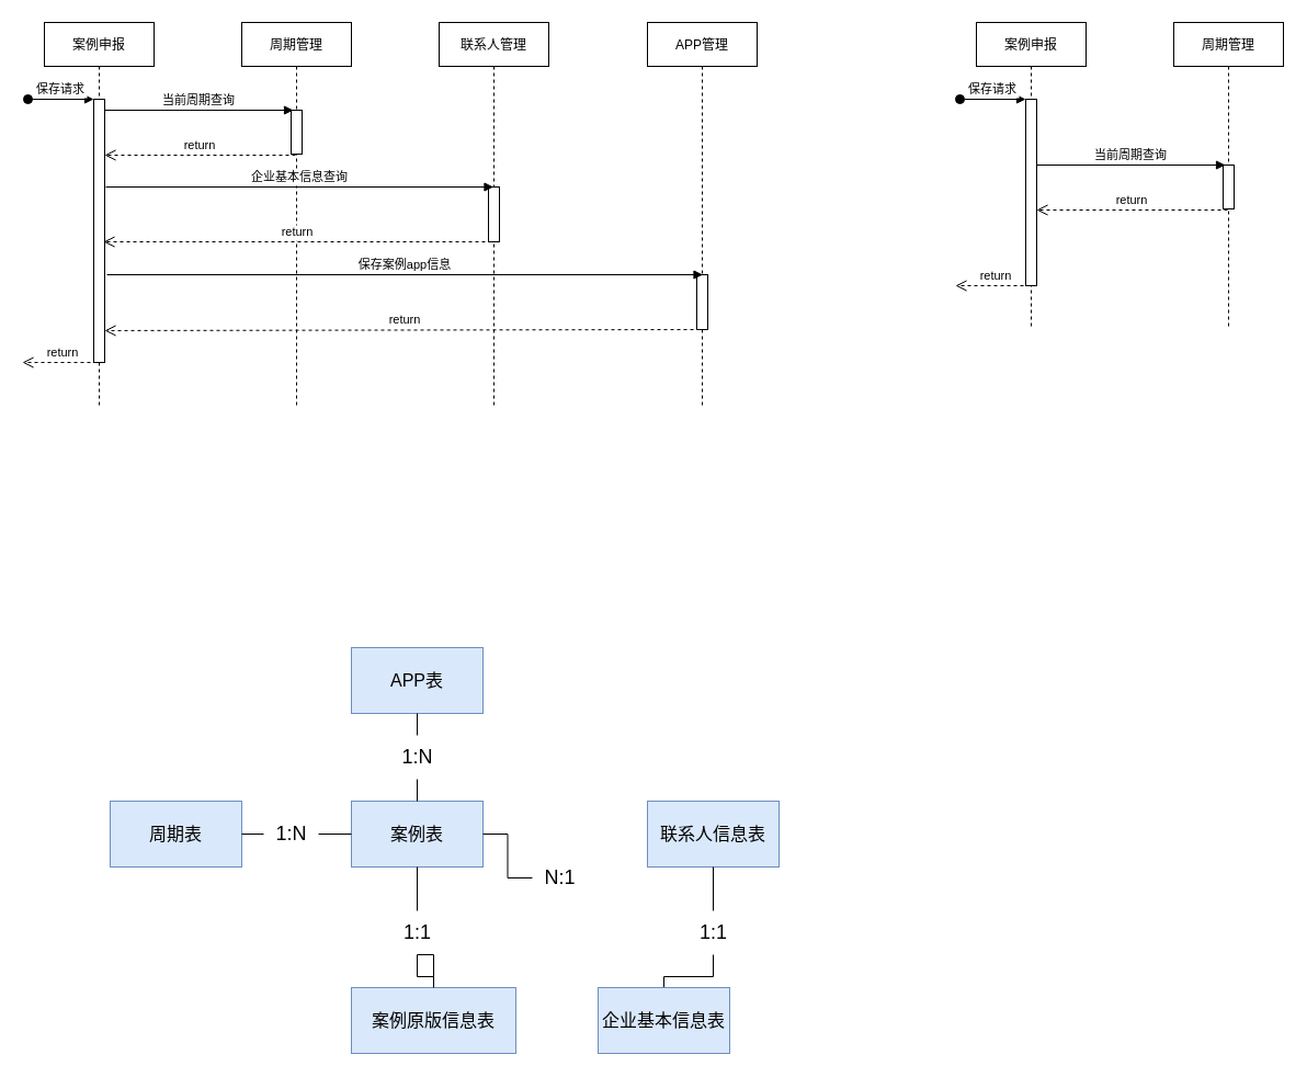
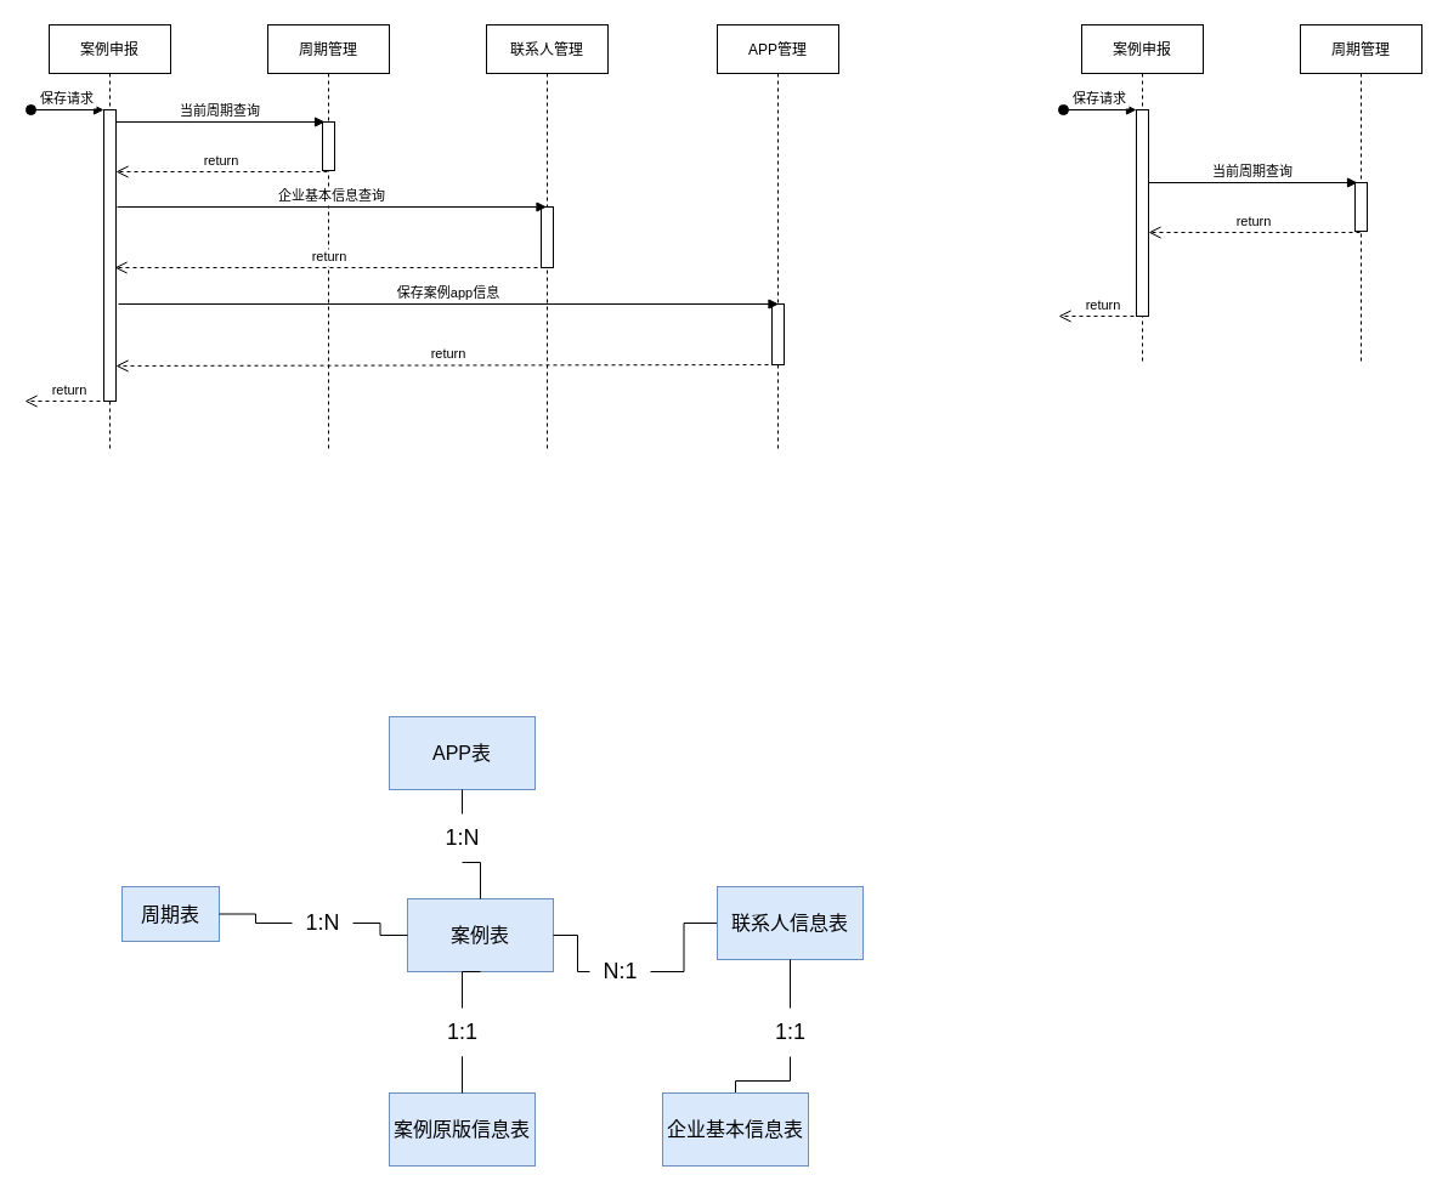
  <mxCell id="0" />
  <mxCell id="1" parent="0" />
  <mxCell id="2" value="案例申报" style="shape=umlLifeline;perimeter=lifelinePerimeter;container=1;collapsible=0;recursiveResize=0;rounded=0;shadow=0;strokeWidth=1;" parent="1" vertex="1"><mxGeometry x="40" y="20" width="100" height="350" as="geometry" /></mxCell>
  <mxCell id="3" value="" style="points=[];perimeter=orthogonalPerimeter;rounded=0;shadow=0;strokeWidth=1;" parent="2" vertex="1"><mxGeometry x="45" y="70" width="10" height="240" as="geometry" /></mxCell>
  <mxCell id="4" value="保存请求" style="verticalAlign=bottom;startArrow=oval;endArrow=block;startSize=8;shadow=0;strokeWidth=1;" parent="2" target="3" edge="1"><mxGeometry relative="1" as="geometry"><mxPoint x="-15" y="70" as="sourcePoint" /></mxGeometry></mxCell>
  <mxCell id="5" value="联系人管理" style="shape=umlLifeline;perimeter=lifelinePerimeter;container=1;collapsible=0;recursiveResize=0;rounded=0;shadow=0;strokeWidth=1;" parent="1" vertex="1"><mxGeometry x="400" y="20" width="100" height="350" as="geometry" /></mxCell>
  <mxCell id="6" value="" style="points=[];perimeter=orthogonalPerimeter;rounded=0;shadow=0;strokeWidth=1;" parent="5" vertex="1"><mxGeometry x="45" y="150" width="10" height="50" as="geometry" /></mxCell>
  <mxCell id="7" value="return" style="verticalAlign=bottom;endArrow=open;dashed=1;endSize=8;exitX=0.4;exitY=1.025;shadow=0;strokeWidth=1;exitDx=0;exitDy=0;exitPerimeter=0;" parent="1" source="10" target="3" edge="1"><mxGeometry relative="1" as="geometry"><mxPoint x="195" y="176" as="targetPoint" /></mxGeometry></mxCell>
  <mxCell id="8" value="当前周期查询" style="verticalAlign=bottom;endArrow=block;entryX=0.2;entryY=0;shadow=0;strokeWidth=1;entryDx=0;entryDy=0;entryPerimeter=0;" parent="1" source="3" target="10" edge="1"><mxGeometry relative="1" as="geometry"><mxPoint x="195" y="100" as="sourcePoint" /></mxGeometry></mxCell>
  <mxCell id="9" value="周期管理" style="shape=umlLifeline;perimeter=lifelinePerimeter;container=1;collapsible=0;recursiveResize=0;rounded=0;shadow=0;strokeWidth=1;" vertex="1" parent="1"><mxGeometry x="220" y="20" width="100" height="350" as="geometry" /></mxCell>
  <mxCell id="10" value="" style="points=[];perimeter=orthogonalPerimeter;rounded=0;shadow=0;strokeWidth=1;" vertex="1" parent="9"><mxGeometry x="45" y="80" width="10" height="40" as="geometry" /></mxCell>
  <mxCell id="11" value="企业基本信息查询" style="verticalAlign=bottom;endArrow=block;shadow=0;strokeWidth=1;" edge="1" parent="1"><mxGeometry relative="1" as="geometry"><mxPoint x="96" y="170" as="sourcePoint" /><mxPoint x="449.5" y="170" as="targetPoint" /></mxGeometry></mxCell>
  <mxCell id="12" value="return" style="verticalAlign=bottom;endArrow=open;dashed=1;endSize=8;exitX=0.4;exitY=1.025;shadow=0;strokeWidth=1;exitDx=0;exitDy=0;exitPerimeter=0;" edge="1" parent="1"><mxGeometry relative="1" as="geometry"><mxPoint x="94" y="220" as="targetPoint" /><mxPoint x="448" y="220" as="sourcePoint" /></mxGeometry></mxCell>
  <mxCell id="13" value="APP管理" style="shape=umlLifeline;perimeter=lifelinePerimeter;container=1;collapsible=0;recursiveResize=0;rounded=0;shadow=0;strokeWidth=1;" vertex="1" parent="1"><mxGeometry x="590" y="20" width="100" height="350" as="geometry" /></mxCell>
  <mxCell id="14" value="" style="points=[];perimeter=orthogonalPerimeter;rounded=0;shadow=0;strokeWidth=1;" vertex="1" parent="13"><mxGeometry x="45" y="230" width="10" height="50" as="geometry" /></mxCell>
+ <mxCell id="15" style="edgeStyle=orthogonalEdgeStyle;rounded=0;orthogonalLoop=1;jettySize=auto;html=1;exitX=1;exitY=0.5;exitDx=0;exitDy=0;entryX=0;entryY=0.5;entryDx=0;entryDy=0;fontSize=18;endArrow=none;endFill=0;startArrow=none;" edge="1" parent="1" source="33" target="21"><mxGeometry relative="1" as="geometry" /></mxCell>
  <mxCell id="16" style="edgeStyle=orthogonalEdgeStyle;rounded=0;orthogonalLoop=1;jettySize=auto;html=1;exitX=0.5;exitY=1;exitDx=0;exitDy=0;entryX=0.5;entryY=0;entryDx=0;entryDy=0;fontSize=18;endArrow=none;endFill=0;startArrow=none;" edge="1" parent="1" source="31" target="22"><mxGeometry relative="1" as="geometry" /></mxCell>
- <mxCell id="17" value="&lt;font size=&quot;3&quot;&gt;案例表&lt;/font&gt;" style="rounded=0;whiteSpace=wrap;html=1;fillColor=#dae8fc;strokeColor=#6c8ebf;" vertex="1" parent="1"><mxGeometry x="320" y="730" width="120" height="60" as="geometry" /></mxCell>
+ <mxCell id="17" value="&lt;font size=&quot;3&quot;&gt;案例表&lt;/font&gt;" style="rounded=0;whiteSpace=wrap;html=1;fillColor=#dae8fc;strokeColor=#6c8ebf;" vertex="1" parent="1"><mxGeometry x="335" y="740" width="120" height="60" as="geometry" /></mxCell>
  <mxCell id="18" style="edgeStyle=orthogonalEdgeStyle;rounded=0;orthogonalLoop=1;jettySize=auto;html=1;exitX=1;exitY=0.5;exitDx=0;exitDy=0;entryX=0;entryY=0.5;entryDx=0;entryDy=0;fontSize=18;endArrow=none;endFill=0;startArrow=none;" edge="1" parent="1" source="28" target="17"><mxGeometry relative="1" as="geometry" /></mxCell>
- <mxCell id="19" value="&lt;font size=&quot;3&quot;&gt;周期表&lt;/font&gt;" style="rounded=0;whiteSpace=wrap;html=1;fillColor=#dae8fc;strokeColor=#6c8ebf;" vertex="1" parent="1"><mxGeometry x="100" y="730" width="120" height="60" as="geometry" /></mxCell>
+ <mxCell id="19" value="&lt;font size=&quot;3&quot;&gt;周期表&lt;/font&gt;" style="rounded=0;whiteSpace=wrap;html=1;fillColor=#dae8fc;strokeColor=#6c8ebf;" vertex="1" parent="1"><mxGeometry x="100" y="730" width="80" height="45" as="geometry" /></mxCell>
  <mxCell id="20" style="edgeStyle=orthogonalEdgeStyle;rounded=0;orthogonalLoop=1;jettySize=auto;html=1;exitX=0.5;exitY=1;exitDx=0;exitDy=0;fontSize=18;endArrow=none;endFill=0;startArrow=none;" edge="1" parent="1" source="35" target="23"><mxGeometry relative="1" as="geometry" /></mxCell>
  <mxCell id="21" value="&lt;font size=&quot;3&quot;&gt;联系人信息表&lt;/font&gt;" style="rounded=0;whiteSpace=wrap;html=1;fillColor=#dae8fc;strokeColor=#6c8ebf;" vertex="1" parent="1"><mxGeometry x="590" y="730" width="120" height="60" as="geometry" /></mxCell>
- <mxCell id="22" value="&lt;font size=&quot;3&quot;&gt;案例原版信息表&lt;/font&gt;" style="rounded=0;whiteSpace=wrap;html=1;fillColor=#dae8fc;strokeColor=#6c8ebf;" vertex="1" parent="1"><mxGeometry x="320" y="900" width="150" height="60" as="geometry" /></mxCell>
+ <mxCell id="22" value="&lt;font size=&quot;3&quot;&gt;案例原版信息表&lt;/font&gt;" style="rounded=0;whiteSpace=wrap;html=1;fillColor=#dae8fc;strokeColor=#6c8ebf;" vertex="1" parent="1"><mxGeometry x="320" y="900" width="120" height="60" as="geometry" /></mxCell>
  <mxCell id="23" value="&lt;font size=&quot;3&quot;&gt;企业基本信息表&lt;/font&gt;" style="rounded=0;whiteSpace=wrap;html=1;fillColor=#dae8fc;strokeColor=#6c8ebf;" vertex="1" parent="1"><mxGeometry x="545" y="900" width="120" height="60" as="geometry" /></mxCell>
  <mxCell id="24" style="edgeStyle=orthogonalEdgeStyle;rounded=0;orthogonalLoop=1;jettySize=auto;html=1;exitX=0.5;exitY=1;exitDx=0;exitDy=0;entryX=0.5;entryY=0;entryDx=0;entryDy=0;fontSize=18;endArrow=none;endFill=0;startArrow=none;" edge="1" parent="1" source="26" target="17"><mxGeometry relative="1" as="geometry" /></mxCell>
  <mxCell id="25" value="&lt;font size=&quot;3&quot;&gt;APP表&lt;/font&gt;" style="rounded=0;whiteSpace=wrap;html=1;fillColor=#dae8fc;strokeColor=#6c8ebf;" vertex="1" parent="1"><mxGeometry x="320" y="590" width="120" height="60" as="geometry" /></mxCell>
  <mxCell id="26" value="1:N" style="text;html=1;resizable=0;autosize=1;align=center;verticalAlign=middle;points=[];fillColor=none;strokeColor=none;rounded=0;fontSize=18;" vertex="1" parent="1"><mxGeometry x="355" y="670" width="50" height="40" as="geometry" /></mxCell>
  <mxCell id="27" value="" style="edgeStyle=orthogonalEdgeStyle;rounded=0;orthogonalLoop=1;jettySize=auto;html=1;exitX=0.5;exitY=1;exitDx=0;exitDy=0;entryX=0.5;entryY=0;entryDx=0;entryDy=0;fontSize=18;endArrow=none;endFill=0;" edge="1" parent="1" source="25" target="26"><mxGeometry relative="1" as="geometry"><mxPoint x="380" y="650" as="sourcePoint" /><mxPoint x="380" y="730" as="targetPoint" /></mxGeometry></mxCell>
  <mxCell id="28" value="1:N" style="text;html=1;resizable=0;autosize=1;align=center;verticalAlign=middle;points=[];fillColor=none;strokeColor=none;rounded=0;fontSize=18;" vertex="1" parent="1"><mxGeometry x="240" y="740" width="50" height="40" as="geometry" /></mxCell>
  <mxCell id="29" value="" style="edgeStyle=orthogonalEdgeStyle;rounded=0;orthogonalLoop=1;jettySize=auto;html=1;exitX=1;exitY=0.5;exitDx=0;exitDy=0;entryX=0;entryY=0.5;entryDx=0;entryDy=0;fontSize=18;endArrow=none;endFill=0;" edge="1" parent="1" source="19" target="28"><mxGeometry relative="1" as="geometry"><mxPoint x="220" y="760" as="sourcePoint" /><mxPoint x="320" y="760" as="targetPoint" /></mxGeometry></mxCell>
  <mxCell id="30" value="" style="edgeStyle=orthogonalEdgeStyle;rounded=0;orthogonalLoop=1;jettySize=auto;html=1;fontSize=18;endArrow=none;endFill=0;" edge="1" parent="1" source="31" target="22"><mxGeometry relative="1" as="geometry" /></mxCell>
  <mxCell id="31" value="1:1" style="text;html=1;resizable=0;autosize=1;align=center;verticalAlign=middle;points=[];fillColor=none;strokeColor=none;rounded=0;fontSize=18;" vertex="1" parent="1"><mxGeometry x="355" y="830" width="50" height="40" as="geometry" /></mxCell>
  <mxCell id="32" value="" style="edgeStyle=orthogonalEdgeStyle;rounded=0;orthogonalLoop=1;jettySize=auto;html=1;exitX=0.5;exitY=1;exitDx=0;exitDy=0;entryX=0.5;entryY=0;entryDx=0;entryDy=0;fontSize=18;endArrow=none;endFill=0;" edge="1" parent="1" source="17" target="31"><mxGeometry relative="1" as="geometry"><mxPoint x="380" y="790" as="sourcePoint" /><mxPoint x="380" y="900" as="targetPoint" /></mxGeometry></mxCell>
  <mxCell id="33" value="N:1" style="text;html=1;resizable=0;autosize=1;align=center;verticalAlign=middle;points=[];fillColor=none;strokeColor=none;rounded=0;fontSize=18;" vertex="1" parent="1"><mxGeometry x="485" y="780" width="50" height="40" as="geometry" /></mxCell>
  <mxCell id="34" value="" style="edgeStyle=orthogonalEdgeStyle;rounded=0;orthogonalLoop=1;jettySize=auto;html=1;exitX=1;exitY=0.5;exitDx=0;exitDy=0;entryX=0;entryY=0.5;entryDx=0;entryDy=0;fontSize=18;endArrow=none;endFill=0;" edge="1" parent="1" source="17" target="33"><mxGeometry relative="1" as="geometry"><mxPoint x="440" y="760" as="sourcePoint" /><mxPoint x="590" y="760" as="targetPoint" /></mxGeometry></mxCell>
  <mxCell id="35" value="1:1" style="text;html=1;resizable=0;autosize=1;align=center;verticalAlign=middle;points=[];fillColor=none;strokeColor=none;rounded=0;fontSize=18;" vertex="1" parent="1"><mxGeometry x="625" y="830" width="50" height="40" as="geometry" /></mxCell>
  <mxCell id="36" value="" style="edgeStyle=orthogonalEdgeStyle;rounded=0;orthogonalLoop=1;jettySize=auto;html=1;exitX=0.5;exitY=1;exitDx=0;exitDy=0;fontSize=18;endArrow=none;endFill=0;" edge="1" parent="1" source="21" target="35"><mxGeometry relative="1" as="geometry"><mxPoint x="650" y="790" as="sourcePoint" /><mxPoint x="650" y="900" as="targetPoint" /></mxGeometry></mxCell>
  <mxCell id="37" value="保存案例app信息" style="verticalAlign=bottom;endArrow=block;shadow=0;strokeWidth=1;" edge="1" parent="1"><mxGeometry relative="1" as="geometry"><mxPoint x="97" y="250" as="sourcePoint" /><mxPoint x="640.5" y="250" as="targetPoint" /></mxGeometry></mxCell>
  <mxCell id="38" value="return" style="verticalAlign=bottom;endArrow=open;dashed=1;endSize=8;exitX=0.4;exitY=1.025;shadow=0;strokeWidth=1;exitDx=0;exitDy=0;exitPerimeter=0;entryX=1;entryY=0.879;entryDx=0;entryDy=0;entryPerimeter=0;" edge="1" parent="1" target="3"><mxGeometry relative="1" as="geometry"><mxPoint x="290" y="300" as="targetPoint" /><mxPoint x="644" y="300" as="sourcePoint" /></mxGeometry></mxCell>
  <mxCell id="39" value="return" style="verticalAlign=bottom;endArrow=open;dashed=1;endSize=8;exitX=0.4;exitY=1.025;shadow=0;strokeWidth=1;exitDx=0;exitDy=0;exitPerimeter=0;" edge="1" parent="1"><mxGeometry relative="1" as="geometry"><mxPoint x="20" y="330" as="targetPoint" /><mxPoint x="94" y="330" as="sourcePoint" /></mxGeometry></mxCell>
  <mxCell id="40" value="案例申报" style="shape=umlLifeline;perimeter=lifelinePerimeter;container=1;collapsible=0;recursiveResize=0;rounded=0;shadow=0;strokeWidth=1;" vertex="1" parent="1"><mxGeometry x="890" y="20" width="100" height="280" as="geometry" /></mxCell>
  <mxCell id="41" value="" style="points=[];perimeter=orthogonalPerimeter;rounded=0;shadow=0;strokeWidth=1;" vertex="1" parent="40"><mxGeometry x="45" y="70" width="10" height="170" as="geometry" /></mxCell>
  <mxCell id="42" value="保存请求" style="verticalAlign=bottom;startArrow=oval;endArrow=block;startSize=8;shadow=0;strokeWidth=1;" edge="1" parent="40" target="41"><mxGeometry relative="1" as="geometry"><mxPoint x="-15" y="70" as="sourcePoint" /></mxGeometry></mxCell>
  <mxCell id="43" value="return" style="verticalAlign=bottom;endArrow=open;dashed=1;endSize=8;exitX=0.4;exitY=1.025;shadow=0;strokeWidth=1;exitDx=0;exitDy=0;exitPerimeter=0;" edge="1" parent="40"><mxGeometry relative="1" as="geometry"><mxPoint x="-19" y="240" as="targetPoint" /><mxPoint x="55" y="240" as="sourcePoint" /></mxGeometry></mxCell>
  <mxCell id="44" value="return" style="verticalAlign=bottom;endArrow=open;dashed=1;endSize=8;exitX=0.4;exitY=1.025;shadow=0;strokeWidth=1;exitDx=0;exitDy=0;exitPerimeter=0;" edge="1" parent="1" source="47"><mxGeometry relative="1" as="geometry"><mxPoint x="945" y="191" as="targetPoint" /></mxGeometry></mxCell>
  <mxCell id="45" value="当前周期查询" style="verticalAlign=bottom;endArrow=block;entryX=0.2;entryY=0;shadow=0;strokeWidth=1;entryDx=0;entryDy=0;entryPerimeter=0;" edge="1" parent="1" target="47"><mxGeometry relative="1" as="geometry"><mxPoint x="945" y="150" as="sourcePoint" /></mxGeometry></mxCell>
  <mxCell id="46" value="周期管理" style="shape=umlLifeline;perimeter=lifelinePerimeter;container=1;collapsible=0;recursiveResize=0;rounded=0;shadow=0;strokeWidth=1;" vertex="1" parent="1"><mxGeometry x="1070" y="20" width="100" height="280" as="geometry" /></mxCell>
  <mxCell id="47" value="" style="points=[];perimeter=orthogonalPerimeter;rounded=0;shadow=0;strokeWidth=1;" vertex="1" parent="46"><mxGeometry x="45" y="130" width="10" height="40" as="geometry" /></mxCell>
